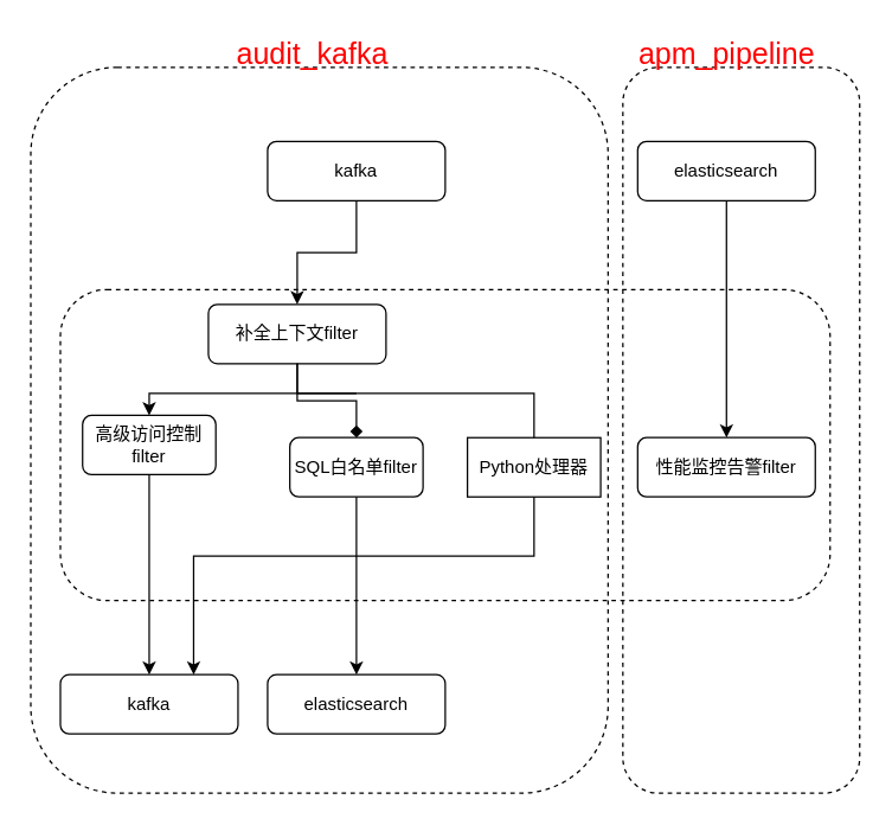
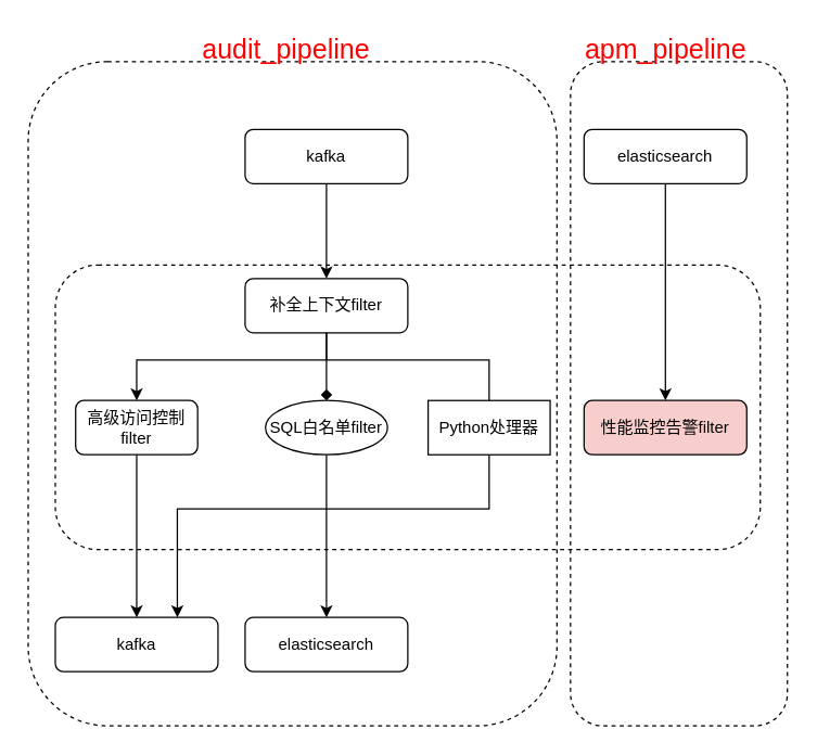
  <mxCell id="0" />
  <mxCell id="1" parent="0" />
  <mxCell id="2" value="kafka" style="rounded=1;whiteSpace=wrap;html=1;" vertex="1" parent="1"><mxGeometry x="180" y="95" width="120" height="40" as="geometry" /></mxCell>
- <mxCell id="3" value="补全上下文filter" style="rounded=1;whiteSpace=wrap;html=1;" vertex="1" parent="1"><mxGeometry x="140" y="205" width="120" height="40" as="geometry" /></mxCell>
- <mxCell id="4" value="性能监控告警filter" style="rounded=1;whiteSpace=wrap;html=1;" vertex="1" parent="1"><mxGeometry x="430" y="295" width="120" height="40" as="geometry" /></mxCell>
- <mxCell id="5" value="SQL白名单filter" style="rounded=1;whiteSpace=wrap;html=1;" vertex="1" parent="1"><mxGeometry x="195" y="295" width="90" height="40" as="geometry" /></mxCell>
- <mxCell id="6" value="高级访问控制filter" style="rounded=1;whiteSpace=wrap;html=1;" vertex="1" parent="1"><mxGeometry x="55" y="280" width="90" height="40" as="geometry" /></mxCell>
+ <mxCell id="3" value="补全上下文filter" style="rounded=1;whiteSpace=wrap;html=1;" vertex="1" parent="1"><mxGeometry x="180" y="205" width="120" height="40" as="geometry" /></mxCell>
+ <mxCell id="4" value="性能监控告警filter" style="rounded=1;whiteSpace=wrap;html=1;fillColor=#f8cecc;" vertex="1" parent="1"><mxGeometry x="430" y="295" width="120" height="40" as="geometry" /></mxCell>
+ <mxCell id="5" value="SQL白名单filter" style="ellipse;whiteSpace=wrap;html=1;" vertex="1" parent="1"><mxGeometry x="195" y="295" width="90" height="40" as="geometry" /></mxCell>
+ <mxCell id="6" value="高级访问控制filter" style="rounded=1;whiteSpace=wrap;html=1;" vertex="1" parent="1"><mxGeometry x="55" y="295" width="90" height="40" as="geometry" /></mxCell>
  <mxCell id="7" value="kafka" style="rounded=1;whiteSpace=wrap;html=1;" vertex="1" parent="1"><mxGeometry x="40" y="455" width="120" height="40" as="geometry" /></mxCell>
  <mxCell id="8" value="elasticsearch" style="rounded=1;whiteSpace=wrap;html=1;" vertex="1" parent="1"><mxGeometry x="180" y="455" width="120" height="40" as="geometry" /></mxCell>
  <mxCell id="9" value="Python处理器" style="whiteSpace=wrap;html=1;rounded=0;" vertex="1" parent="1"><mxGeometry x="315" y="295" width="90" height="40" as="geometry" /></mxCell>
  <mxCell id="10" value="" style="edgeStyle=elbowEdgeStyle;elbow=vertical;endArrow=classic;html=1;rounded=0;exitX=0.5;exitY=1;exitDx=0;exitDy=0;entryX=0.5;entryY=0;entryDx=0;entryDy=0;" edge="1" parent="1" source="2" target="3"><mxGeometry width="50" height="50" relative="1" as="geometry"><mxPoint x="320" y="355" as="sourcePoint" /><mxPoint x="370" y="305" as="targetPoint" /></mxGeometry></mxCell>
  <mxCell id="11" value="" style="edgeStyle=elbowEdgeStyle;elbow=vertical;endArrow=none;html=1;rounded=0;exitX=0.5;exitY=1;exitDx=0;exitDy=0;entryX=0.5;entryY=0;entryDx=0;entryDy=0;" edge="1" parent="1" source="3" target="9"><mxGeometry width="50" height="50" relative="1" as="geometry"><mxPoint x="320" y="355" as="sourcePoint" /><mxPoint x="370" y="305" as="targetPoint" /><Array as="points"><mxPoint x="280" y="265" /></Array></mxGeometry></mxCell>
  <mxCell id="12" value="" style="edgeStyle=elbowEdgeStyle;elbow=vertical;endArrow=diamond;html=1;rounded=0;exitX=0.5;exitY=1;exitDx=0;exitDy=0;entryX=0.5;entryY=0;entryDx=0;entryDy=0;" edge="1" parent="1" source="3" target="5"><mxGeometry width="50" height="50" relative="1" as="geometry"><mxPoint x="320" y="355" as="sourcePoint" /><mxPoint x="370" y="305" as="targetPoint" /></mxGeometry></mxCell>
  <mxCell id="13" value="" style="edgeStyle=segmentEdgeStyle;endArrow=classic;html=1;rounded=0;entryX=0.5;entryY=0;entryDx=0;entryDy=0;" edge="1" parent="1" target="6"><mxGeometry width="50" height="50" relative="1" as="geometry"><mxPoint x="240" y="265" as="sourcePoint" /><mxPoint x="240" y="275" as="targetPoint" /></mxGeometry></mxCell>
  <mxCell id="14" value="" style="endArrow=classic;html=1;rounded=0;exitX=0.5;exitY=1;exitDx=0;exitDy=0;entryX=0.5;entryY=0;entryDx=0;entryDy=0;" edge="1" parent="1" source="6" target="7"><mxGeometry width="50" height="50" relative="1" as="geometry"><mxPoint x="320" y="355" as="sourcePoint" /><mxPoint x="370" y="305" as="targetPoint" /></mxGeometry></mxCell>
  <mxCell id="15" value="" style="endArrow=classic;html=1;rounded=0;exitX=0.5;exitY=1;exitDx=0;exitDy=0;entryX=0.5;entryY=0;entryDx=0;entryDy=0;" edge="1" parent="1" source="5" target="8"><mxGeometry width="50" height="50" relative="1" as="geometry"><mxPoint x="320" y="355" as="sourcePoint" /><mxPoint x="370" y="305" as="targetPoint" /></mxGeometry></mxCell>
  <mxCell id="16" value="" style="endArrow=classic;html=1;rounded=0;exitX=0.5;exitY=1;exitDx=0;exitDy=0;entryX=0.75;entryY=0;entryDx=0;entryDy=0;" edge="1" parent="1" source="9" target="7"><mxGeometry width="50" height="50" relative="1" as="geometry"><mxPoint x="320" y="355" as="sourcePoint" /><mxPoint x="370" y="305" as="targetPoint" /><Array as="points"><mxPoint x="360" y="375" /><mxPoint x="130" y="375" /></Array></mxGeometry></mxCell>
  <mxCell id="17" value="" style="rounded=1;whiteSpace=wrap;html=1;fillColor=none;dashed=1;" vertex="1" parent="1"><mxGeometry x="40" y="195" width="520" height="210" as="geometry" /></mxCell>
  <mxCell id="18" value="elasticsearch" style="rounded=1;whiteSpace=wrap;html=1;" vertex="1" parent="1"><mxGeometry x="430" y="95" width="120" height="40" as="geometry" /></mxCell>
  <mxCell id="19" value="" style="endArrow=classic;html=1;rounded=0;exitX=0.5;exitY=1;exitDx=0;exitDy=0;entryX=0.5;entryY=0;entryDx=0;entryDy=0;" edge="1" parent="1" source="18" target="4"><mxGeometry width="50" height="50" relative="1" as="geometry"><mxPoint x="320" y="355" as="sourcePoint" /><mxPoint x="370" y="305" as="targetPoint" /></mxGeometry></mxCell>
  <mxCell id="20" value="" style="rounded=1;whiteSpace=wrap;html=1;dashed=1;fillColor=none;" vertex="1" parent="1"><mxGeometry x="20" y="45" width="390" height="490" as="geometry" /></mxCell>
  <mxCell id="21" value="" style="rounded=1;whiteSpace=wrap;html=1;dashed=1;fillColor=none;" vertex="1" parent="1"><mxGeometry x="420" y="45" width="160" height="490" as="geometry" /></mxCell>
  <mxCell id="22" value="apm_pipeline" style="text;html=1;align=center;verticalAlign=middle;resizable=0;points=[];autosize=1;strokeColor=none;fillColor=none;fontSize=20;fontColor=#FF0000;" vertex="1" parent="1"><mxGeometry x="425" y="20" width="130" height="30" as="geometry" /></mxCell>
- <mxCell id="23" value="audit_kafka" style="text;html=1;align=center;verticalAlign=middle;resizable=0;points=[];autosize=1;strokeColor=none;fillColor=none;fontSize=20;fontColor=#FF0000;" vertex="1" parent="1"><mxGeometry x="140" y="20" width="140" height="30" as="geometry" /></mxCell>
+ <mxCell id="23" value="audit_pipeline" style="text;html=1;align=center;verticalAlign=middle;resizable=0;points=[];autosize=1;strokeColor=none;fillColor=none;fontSize=20;fontColor=#FF0000;" vertex="1" parent="1"><mxGeometry x="140" y="20" width="140" height="30" as="geometry" /></mxCell>
